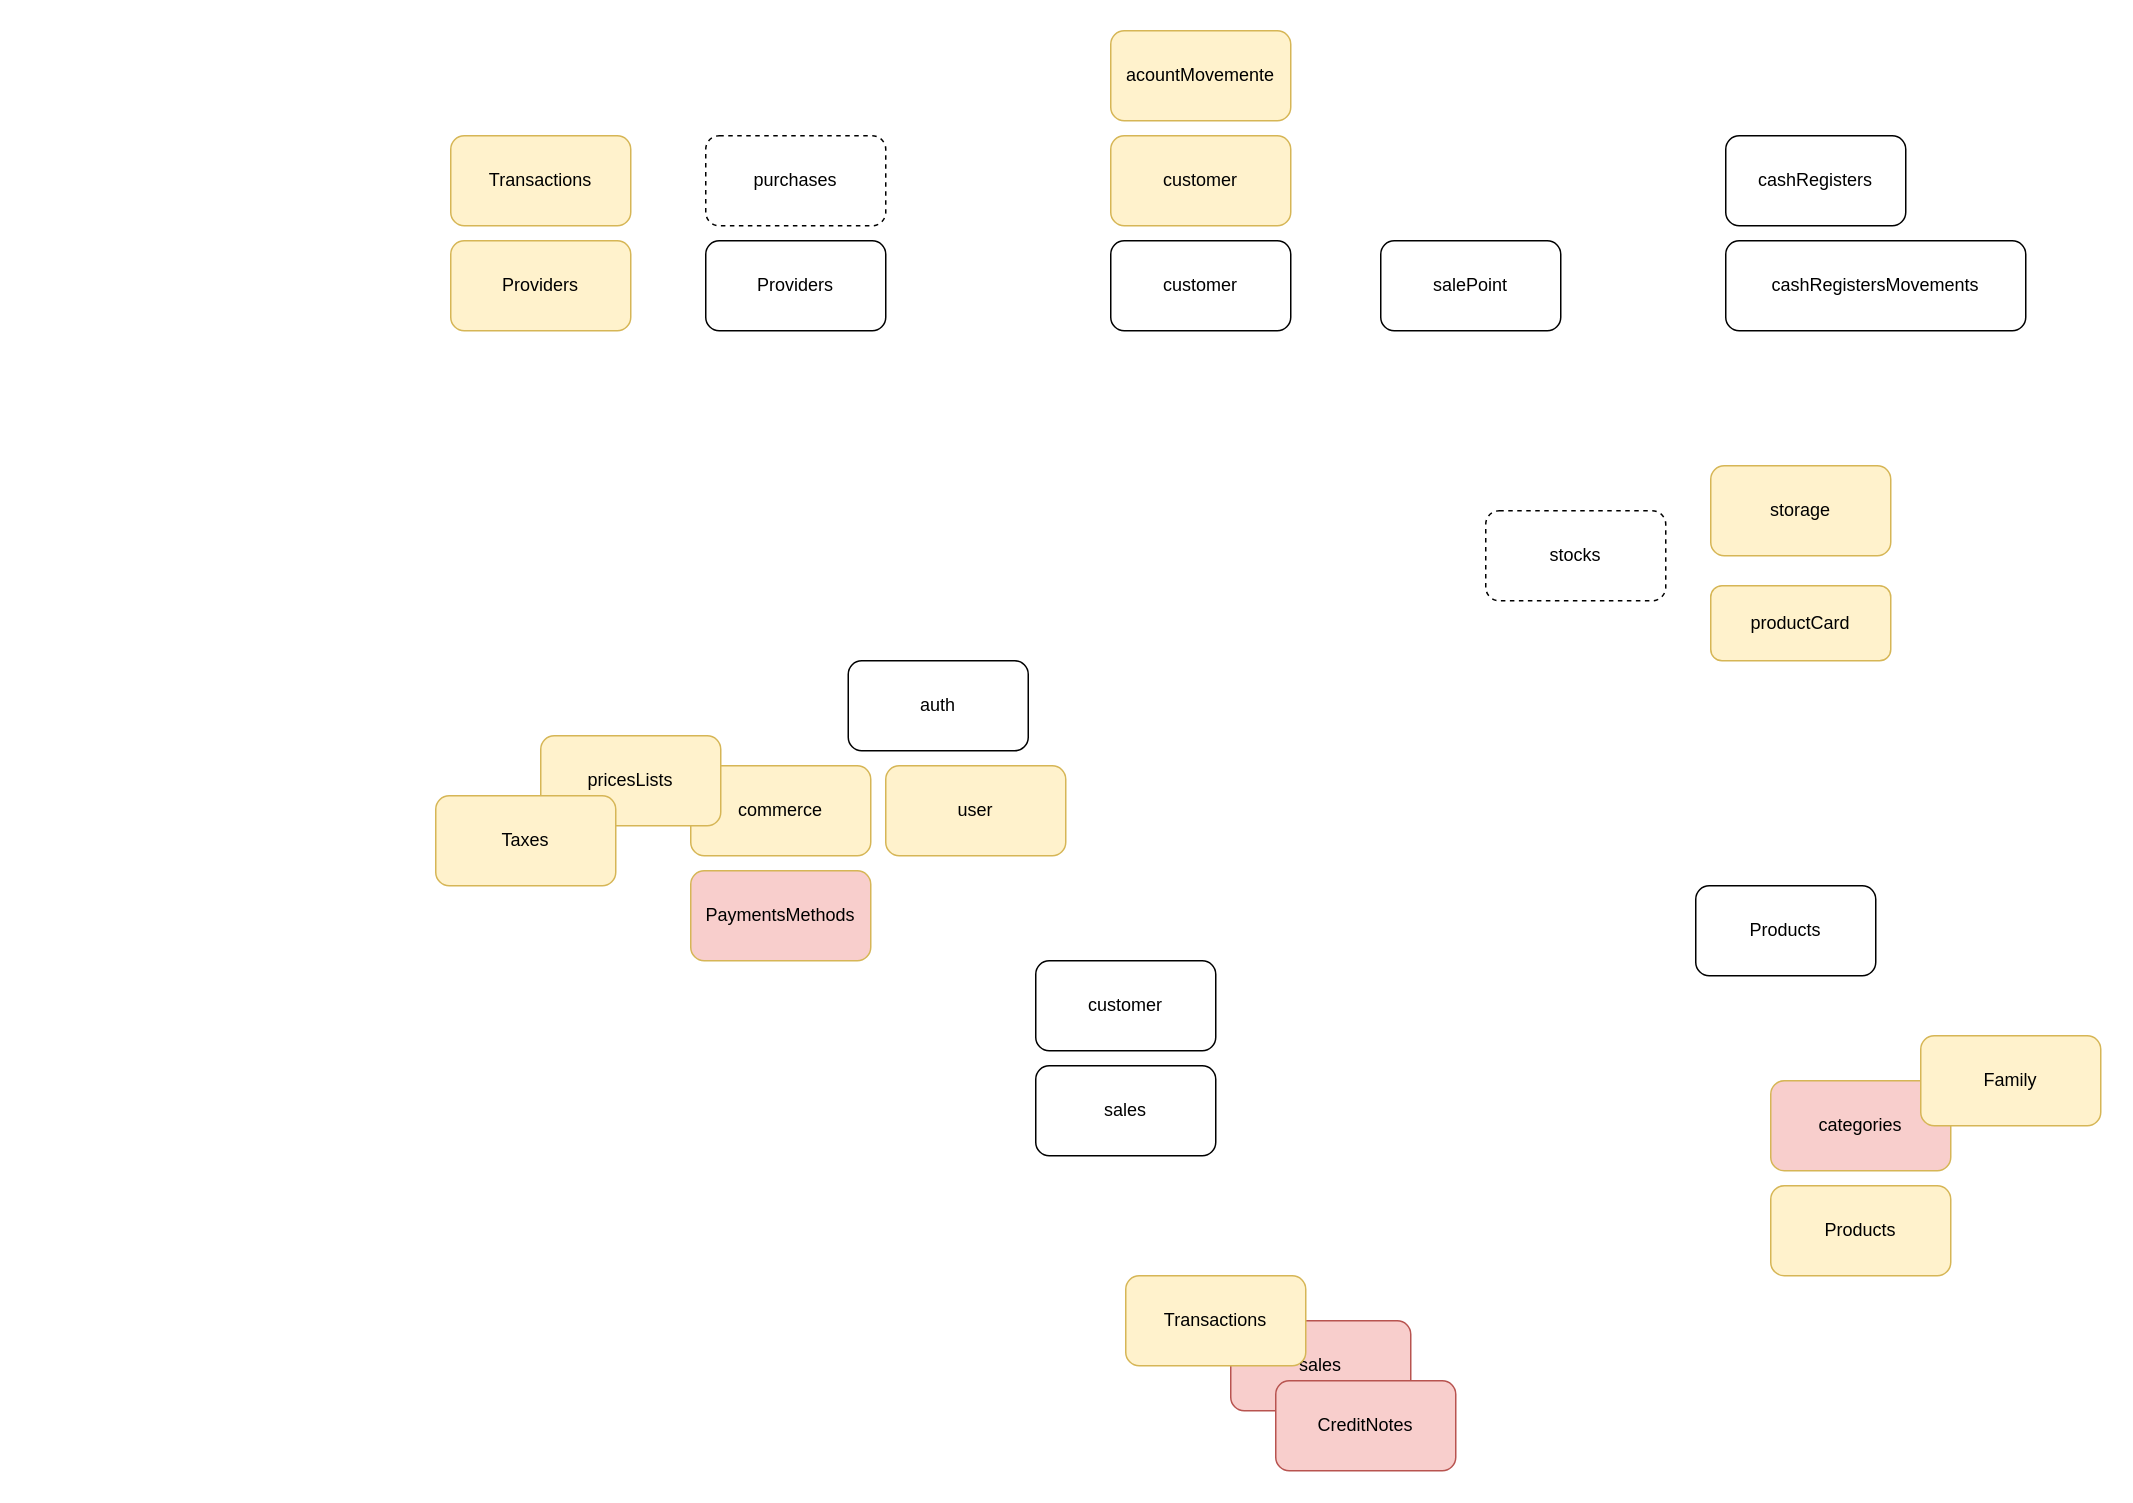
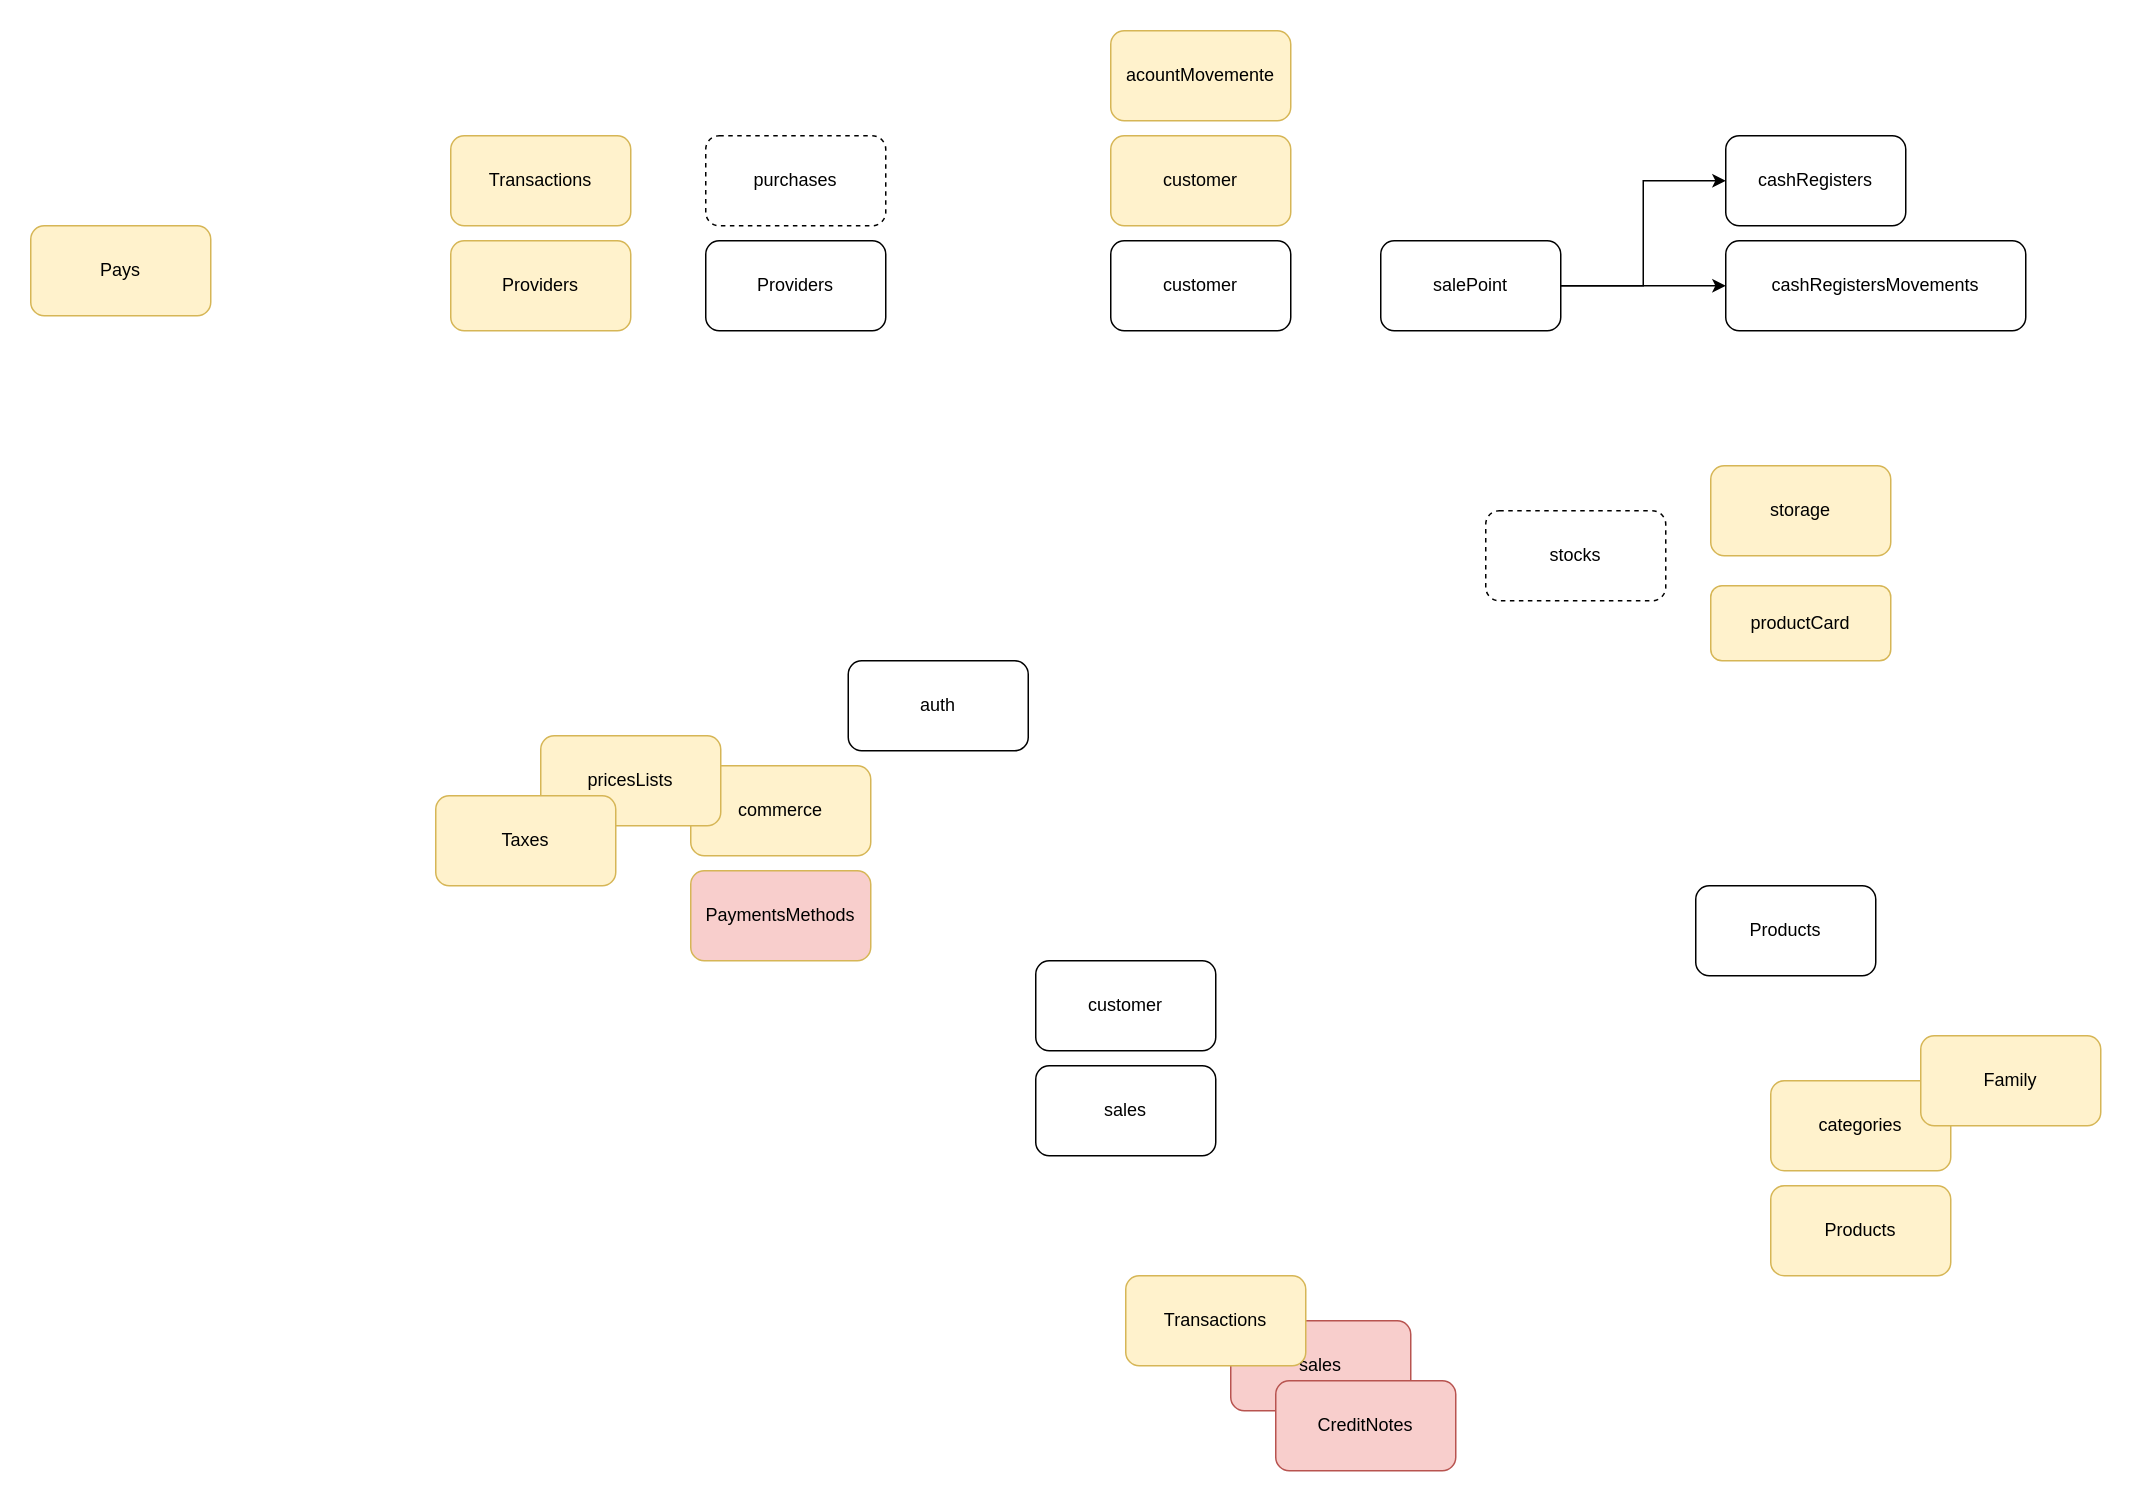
  <mxCell id="0" />
  <mxCell id="1" parent="0" />
- <mxCell id="2" value="user" style="rounded=1;whiteSpace=wrap;html=1;fillColor=#fff2cc;strokeColor=#d6b656;" parent="1" vertex="1"><mxGeometry x="590" y="510" width="120" height="60" as="geometry" /></mxCell>
  <mxCell id="3" value="commerce" style="rounded=1;whiteSpace=wrap;html=1;fillColor=#fff2cc;strokeColor=#d6b656;" parent="1" vertex="1"><mxGeometry x="460" y="510" width="120" height="60" as="geometry" /></mxCell>
+ <mxCell id="4" style="edgeStyle=orthogonalEdgeStyle;rounded=0;orthogonalLoop=1;jettySize=auto;html=1;exitX=1;exitY=0.5;exitDx=0;exitDy=0;entryX=0;entryY=0.5;entryDx=0;entryDy=0;" parent="1" source="6" target="15" edge="1"><mxGeometry relative="1" as="geometry" /></mxCell>
+ <mxCell id="5" style="edgeStyle=orthogonalEdgeStyle;rounded=0;orthogonalLoop=1;jettySize=auto;html=1;exitX=1;exitY=0.5;exitDx=0;exitDy=0;entryX=0;entryY=0.5;entryDx=0;entryDy=0;" parent="1" source="6" target="16" edge="1"><mxGeometry relative="1" as="geometry" /></mxCell>
  <mxCell id="6" value="salePoint" style="rounded=1;whiteSpace=wrap;html=1;" parent="1" vertex="1"><mxGeometry x="920" y="160" width="120" height="60" as="geometry" /></mxCell>
  <mxCell id="7" value="Products" style="rounded=1;whiteSpace=wrap;html=1;" parent="1" vertex="1"><mxGeometry x="1130" y="590" width="120" height="60" as="geometry" /></mxCell>
  <mxCell id="8" value="storage" style="rounded=1;whiteSpace=wrap;html=1;fillColor=#fff2cc;strokeColor=#d6b656;" parent="1" vertex="1"><mxGeometry x="1140" y="310" width="120" height="60" as="geometry" /></mxCell>
  <mxCell id="9" value="sales" style="rounded=1;whiteSpace=wrap;html=1;" parent="1" vertex="1"><mxGeometry x="690" y="710" width="120" height="60" as="geometry" /></mxCell>
  <mxCell id="10" value="stocks" style="rounded=1;whiteSpace=wrap;html=1;dashed=1;" parent="1" vertex="1"><mxGeometry x="990" y="340" width="120" height="60" as="geometry" /></mxCell>
  <mxCell id="11" value="Products" style="rounded=1;whiteSpace=wrap;html=1;fillColor=#fff2cc;strokeColor=#d6b656;" parent="1" vertex="1"><mxGeometry x="1180" y="790" width="120" height="60" as="geometry" /></mxCell>
- <mxCell id="12" value="categories" style="rounded=1;whiteSpace=wrap;html=1;fillColor=#f8cecc;strokeColor=#d6b656;" parent="1" vertex="1"><mxGeometry x="1180" y="720" width="120" height="60" as="geometry" /></mxCell>
+ <mxCell id="12" value="categories" style="rounded=1;whiteSpace=wrap;html=1;fillColor=#fff2cc;strokeColor=#d6b656;" parent="1" vertex="1"><mxGeometry x="1180" y="720" width="120" height="60" as="geometry" /></mxCell>
  <mxCell id="13" value="Family" style="rounded=1;whiteSpace=wrap;html=1;fillColor=#fff2cc;strokeColor=#d6b656;" parent="1" vertex="1"><mxGeometry x="1280" y="690" width="120" height="60" as="geometry" /></mxCell>
  <mxCell id="14" value="pricesLists" style="rounded=1;whiteSpace=wrap;html=1;fillColor=#fff2cc;strokeColor=#d6b656;" parent="1" vertex="1"><mxGeometry x="360" y="490" width="120" height="60" as="geometry" /></mxCell>
  <mxCell id="15" value="cashRegisters" style="rounded=1;whiteSpace=wrap;html=1;" parent="1" vertex="1"><mxGeometry x="1150" y="90" width="120" height="60" as="geometry" /></mxCell>
  <mxCell id="16" value="cashRegistersMovements" style="rounded=1;whiteSpace=wrap;html=1;" parent="1" vertex="1"><mxGeometry x="1150" y="160" width="200" height="60" as="geometry" /></mxCell>
  <mxCell id="17" value="Taxes" style="rounded=1;whiteSpace=wrap;html=1;fillColor=#fff2cc;strokeColor=#d6b656;" parent="1" vertex="1"><mxGeometry x="290" y="530" width="120" height="60" as="geometry" /></mxCell>
  <mxCell id="18" value="productCard" style="rounded=1;whiteSpace=wrap;html=1;fillColor=#fff2cc;strokeColor=#d6b656;" parent="1" vertex="1"><mxGeometry x="1140" y="390" width="120" height="50" as="geometry" /></mxCell>
  <mxCell id="19" value="customer" style="rounded=1;whiteSpace=wrap;html=1;" parent="1" vertex="1"><mxGeometry x="740" y="160" width="120" height="60" as="geometry" /></mxCell>
  <mxCell id="20" value="customer" style="rounded=1;whiteSpace=wrap;html=1;fillColor=#fff2cc;strokeColor=#d6b656;" parent="1" vertex="1"><mxGeometry x="740" y="90" width="120" height="60" as="geometry" /></mxCell>
  <mxCell id="21" value="acountMovemente" style="rounded=1;whiteSpace=wrap;html=1;fillColor=#fff2cc;strokeColor=#d6b656;" parent="1" vertex="1"><mxGeometry x="740" y="20" width="120" height="60" as="geometry" /></mxCell>
  <mxCell id="22" value="Providers" style="rounded=1;whiteSpace=wrap;html=1;" parent="1" vertex="1"><mxGeometry x="470" y="160" width="120" height="60" as="geometry" /></mxCell>
  <mxCell id="23" value="Providers" style="rounded=1;whiteSpace=wrap;html=1;fillColor=#fff2cc;strokeColor=#d6b656;" parent="1" vertex="1"><mxGeometry x="300" y="160" width="120" height="60" as="geometry" /></mxCell>
  <mxCell id="24" value="Transactions" style="rounded=1;whiteSpace=wrap;html=1;fillColor=#fff2cc;strokeColor=#d6b656;" parent="1" vertex="1"><mxGeometry x="300" y="90" width="120" height="60" as="geometry" /></mxCell>
  <mxCell id="25" value="auth" style="rounded=1;whiteSpace=wrap;html=1;" parent="1" vertex="1"><mxGeometry x="565" y="440" width="120" height="60" as="geometry" /></mxCell>
  <mxCell id="26" value="sales" style="rounded=1;whiteSpace=wrap;html=1;fillColor=#f8cecc;strokeColor=#b85450;" parent="1" vertex="1"><mxGeometry x="820" y="880" width="120" height="60" as="geometry" /></mxCell>
  <mxCell id="27" value="PaymentsMethods" style="rounded=1;whiteSpace=wrap;html=1;fillColor=#f8cecc;strokeColor=#d6b656;" parent="1" vertex="1"><mxGeometry x="460" y="580" width="120" height="60" as="geometry" /></mxCell>
  <mxCell id="28" value="CreditNotes" style="rounded=1;whiteSpace=wrap;html=1;fillColor=#f8cecc;strokeColor=#b85450;" parent="1" vertex="1"><mxGeometry x="850" y="920" width="120" height="60" as="geometry" /></mxCell>
  <mxCell id="29" value="purchases" style="rounded=1;whiteSpace=wrap;html=1;dashed=1;" parent="1" vertex="1"><mxGeometry x="470" y="90" width="120" height="60" as="geometry" /></mxCell>
+ <mxCell id="30" value="Pays" style="rounded=1;whiteSpace=wrap;html=1;fillColor=#fff2cc;strokeColor=#d6b656;" parent="1" vertex="1"><mxGeometry x="20" y="150" width="120" height="60" as="geometry" /></mxCell>
  <mxCell id="31" value="Transactions" style="rounded=1;whiteSpace=wrap;html=1;fillColor=#fff2cc;strokeColor=#d6b656;" parent="1" vertex="1"><mxGeometry x="750" y="850" width="120" height="60" as="geometry" /></mxCell>
  <mxCell id="32" value="customer" style="rounded=1;whiteSpace=wrap;html=1;" parent="1" vertex="1"><mxGeometry x="690" y="640" width="120" height="60" as="geometry" /></mxCell>
